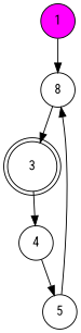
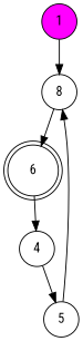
  digraph {
    fontname="Roboto Condensed"
    node [fontname="Roboto Condensed" shape=circle]
    edge [fontname="Roboto Condensed"]
    1 [fillcolor=magenta style=filled]
    n2 [label=8]
-   3 [peripheries=2]
+   3 [peripheries=2 label=6]
    4
    5
    1 -> n2
    n2 -> 3
    3 -> 4
    4 -> 5
    5 -> n2
  }
